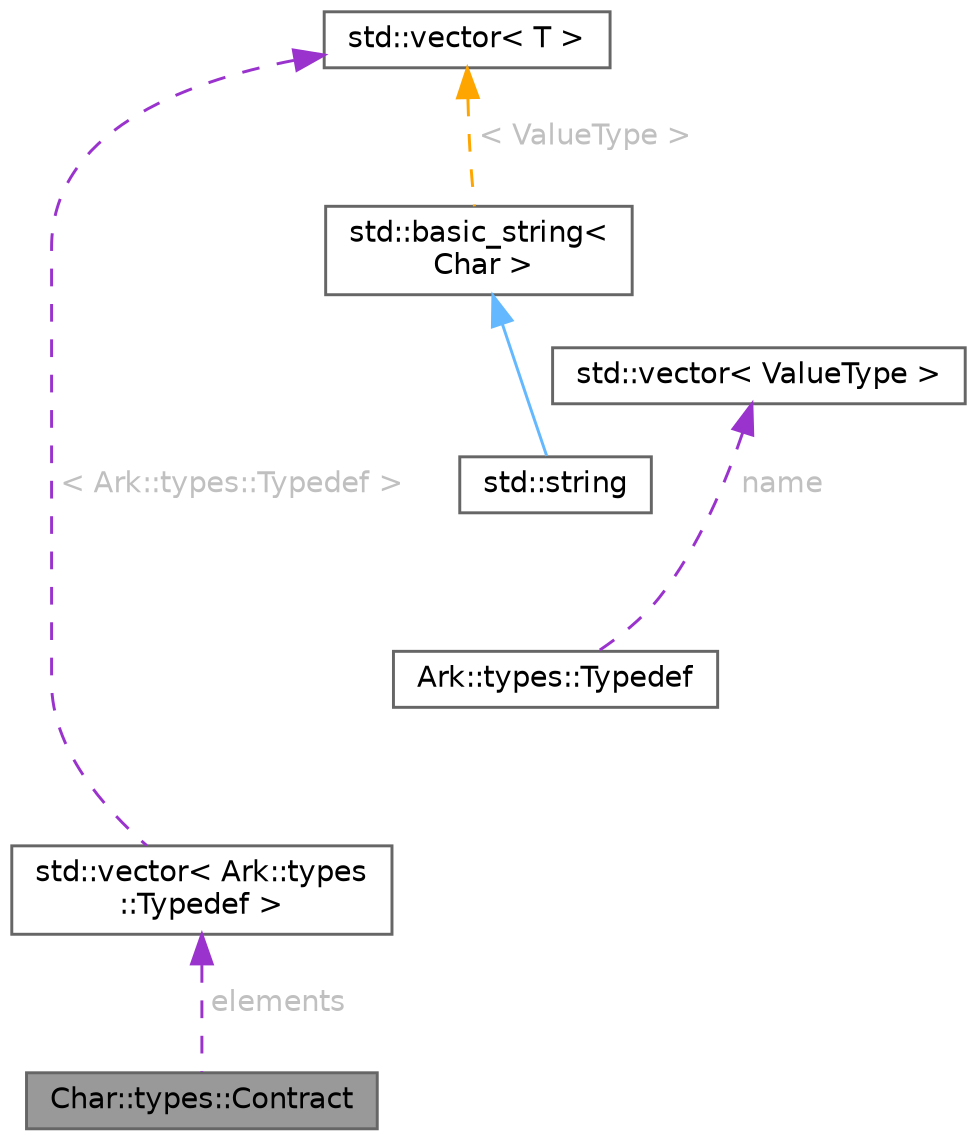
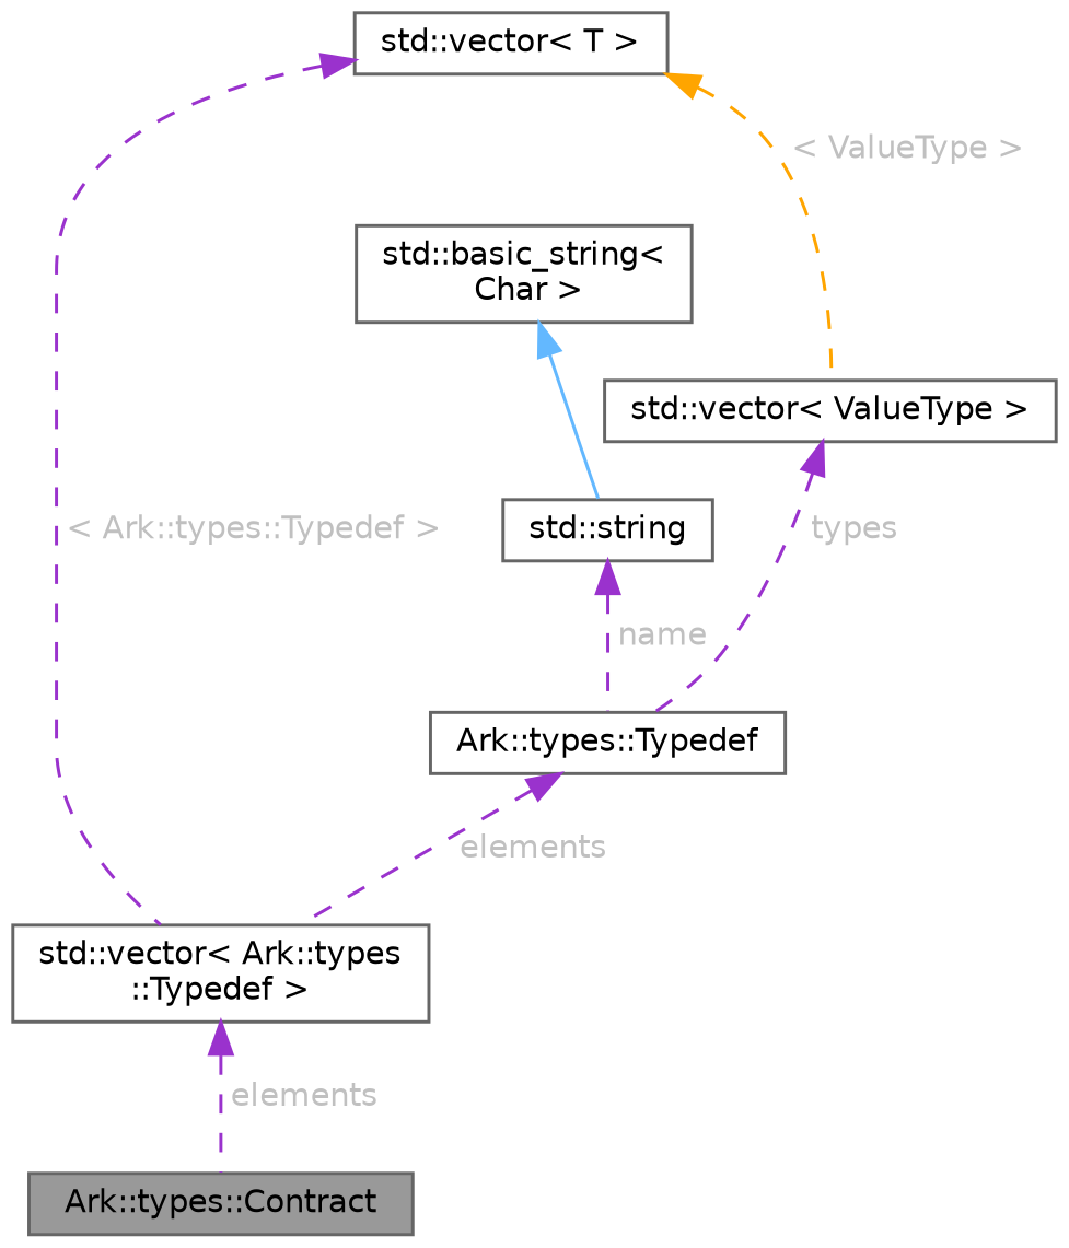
  digraph {
    node [color=gray40 fillcolor=white fontname=Helvetica fontsize=10 shape=box style=filled]
    edge [color=darkorchid3 dir=back fontcolor=grey fontname=Helvetica fontsize=10 labelfontname=Helvetica labelfontsize=10 style=dashed]
-   n1 [fillcolor=grey60 fontcolor=black height=0.2 label="Char::types::Contract" width=0.4]
+   n1 [fillcolor=grey60 fontcolor=black height=0.2 label="Ark::types::Contract" width=0.4]
    n2 [height=0.2 label="std::vector\< Ark::types\l::Typedef \>" width=0.4]
    n3 [height=0.2 label="Ark::types::Typedef" width=0.4]
    n4 [height=0.2 label="std::string" width=0.4]
    n5 [height=0.2 label="std::basic_string\<\l Char \>" width=0.4]
    n6 [height=0.2 label="std::vector\< ValueType \>" width=0.4]
    n7 [height=0.2 label="std::vector\< T \>" width=0.4]
    n2 -> n1 [label=" elements"]
+   n3 -> n2 [label=" elements"]
+   n4 -> n3 [label=" name"]
    n5 -> n4 [color=steelblue1 style=solid fontcolor=""]
-   n6 -> n3 [label=" name"]
+   n6 -> n3 [label=" types"]
    n7 -> n2 [label=" \< Ark::types::Typedef \>"]
-   n7 -> n5 [color=orange label=" \< ValueType \>"]
+   n7 -> n6 [color=orange label=" \< ValueType \>"]
  }
